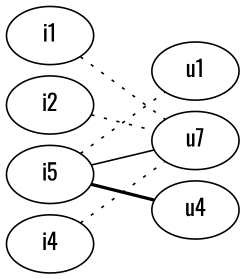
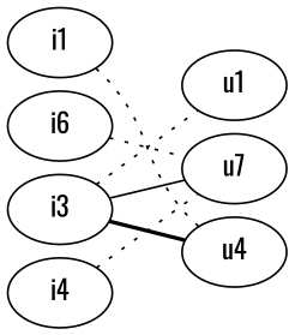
  graph {
    fontname=Oswald
    nodesep=0.1
    rankdir=LR
    node [fontname=Oswald]
    edge [fontname=Oswald style=invisible]
    i1
-   i2
-   i3 [label=i5]
+   i2 [label=i6]
+   i3
    i4
    u1
    n6 [label=u7]
    n7 [label=u4]
    subgraph sub_1 {
      rank=same
      i1
      i2
      i3
      i4
    }
    subgraph sub_2 {
      rank=same
      u1
      n6
      n7
    }
    subgraph sub_3 {
      i1
      i2
      i3
      i4
      u1
      n6
      n7
    }
    i1 -- i2
-   i1 -- n6 [style=dotted]
+   i1 -- n7 [style=dotted]
    i2 -- i3
    i2 -- n6 [style=dotted]
    i3 -- i4
    i3 -- u1 [style=dotted]
    i3 -- n6 [style=solid]
    i3 -- n7 [style=bold]
    i4 -- n6 [style=dotted]
    u1 -- n6
    n6 -- n7
  }
